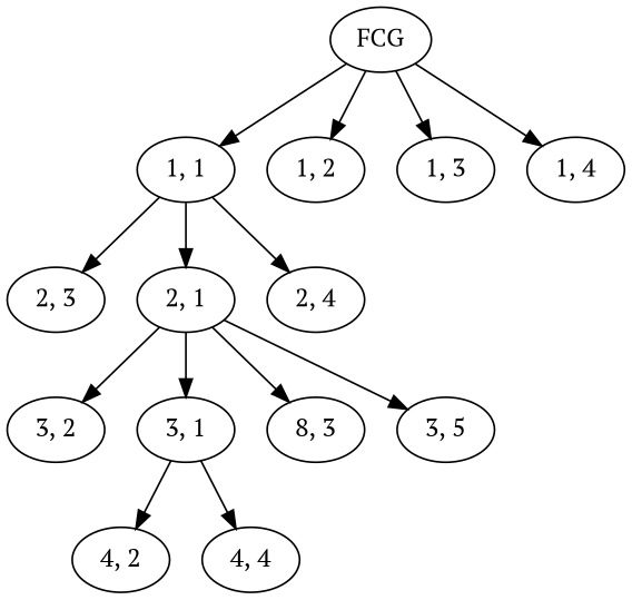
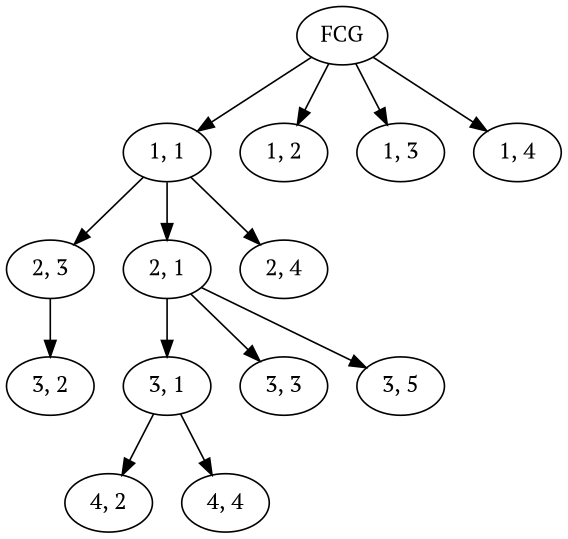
  digraph {
    fontname="PT Serif"
    node [fontname="PT Serif"]
    edge [fontname="PT Serif"]
    FCG
    "1, 1"
    "1, 2"
    "1, 3"
    "1, 4"
    "2, 1"
    "2, 3"
    "2, 4"
    "3, 1"
    "3, 2"
-   "3, 3" [label="8, 3"]
+   "3, 3"
    n12 [label="3, 5"]
    "4, 2"
    "4, 4"
    FCG -> "1, 1"
    FCG -> "1, 2"
    FCG -> "1, 3"
    FCG -> "1, 4"
    "1, 1" -> "2, 1"
    "1, 1" -> "2, 3"
    "1, 1" -> "2, 4"
    "2, 1" -> "3, 1"
-   "2, 1" -> "3, 2"
+   "2, 3" -> "3, 2"
    "2, 1" -> "3, 3"
    "2, 1" -> n12
    "3, 1" -> "4, 2"
    "3, 1" -> "4, 4"
  }
